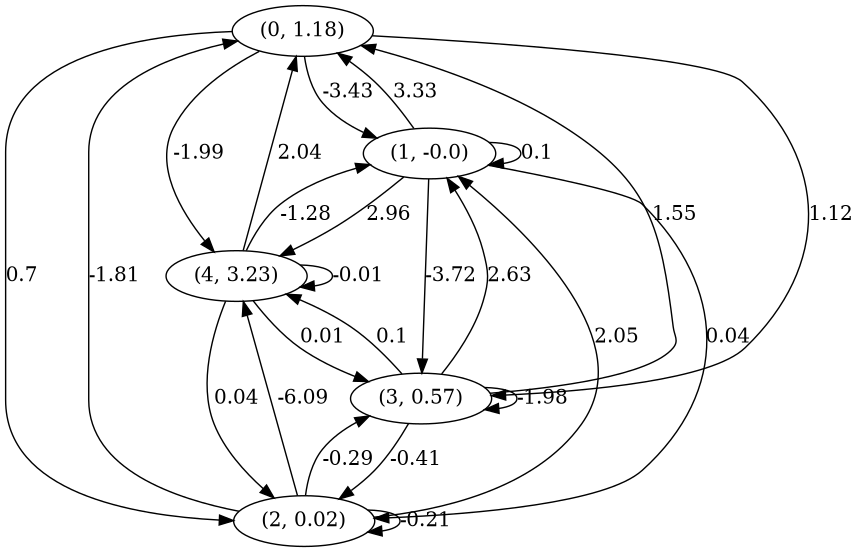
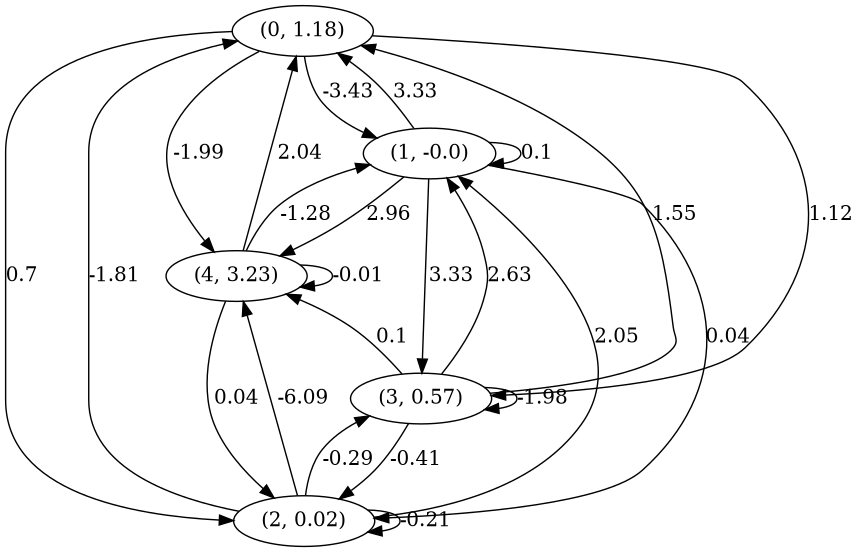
  digraph {
    n1 [label="(0, 1.18)"]
    n2 [label="(1, -0.0)"]
    n3 [label="(2, 0.02)"]
    n4 [label="(3, 0.57)"]
    n5 [label="(4, 3.23)"]
    n1 -> n2 [label=-3.43]
    n1 -> n3 [label=0.7]
    n1 -> n4 [label=1.12]
    n1 -> n5 [label=-1.99]
    n2 -> n1 [label=3.33]
    n2 -> n2 [label=0.1]
    n2 -> n3 [label=0.04]
-   n2 -> n4 [label=-3.72]
+   n2 -> n4 [label=3.33]
    n2 -> n5 [label=2.96]
    n3 -> n1 [label=-1.81]
    n3 -> n2 [label=2.05]
    n3 -> n3 [label=-0.21]
    n3 -> n4 [label=-0.29]
    n3 -> n5 [label=-6.09]
    n4 -> n1 [label=1.55]
    n4 -> n2 [label=2.63]
    n4 -> n3 [label=-0.41]
    n4 -> n4 [label=-1.98]
    n4 -> n5 [label=0.1]
    n5 -> n1 [label=2.04]
    n5 -> n2 [label=-1.28]
    n5 -> n3 [label=0.04]
-   n5 -> n4 [label=0.01]
    n5 -> n5 [label=-0.01]
  }
